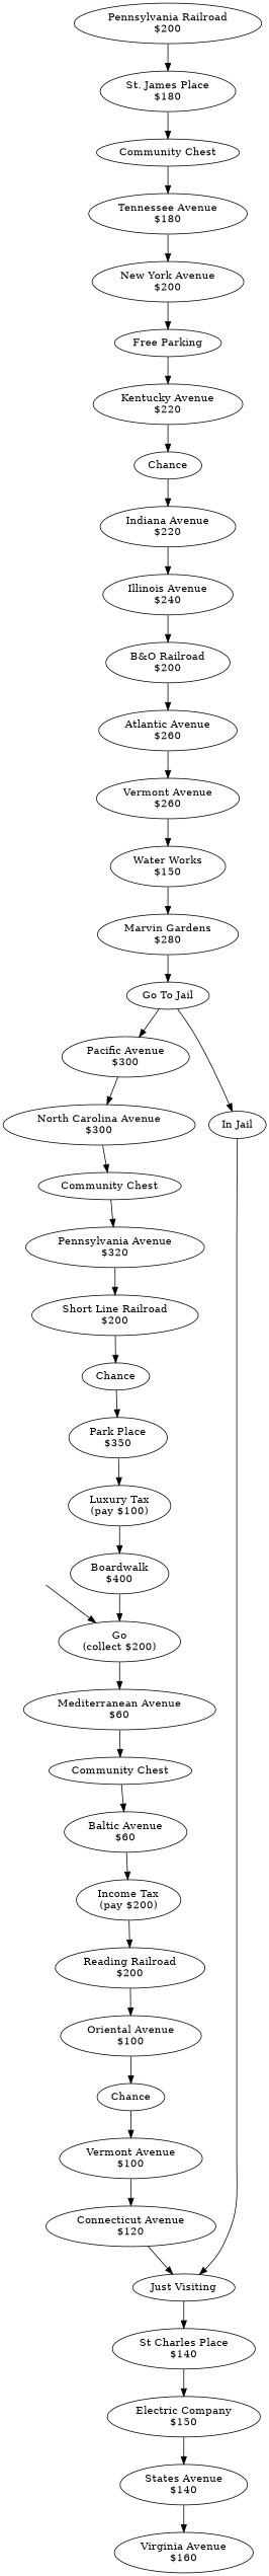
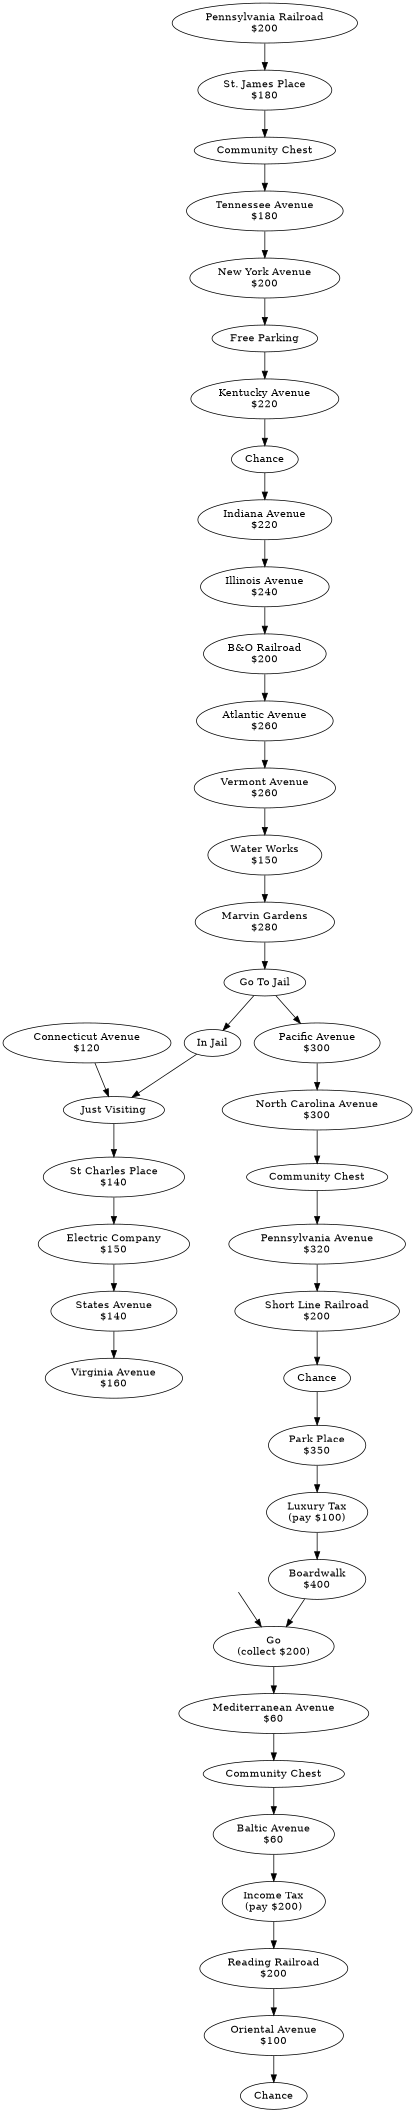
  strict digraph {
    fontname="DejaVu Serif"
    node [fontname="DejaVu Serif"]
    edge [fontname="DejaVu Serif"]
    start [style=invis]
    n2 [label="Go\n(collect $200)"]
    n3 [label="Mediterranean Avenue\n$60"]
    n4 [label="Community Chest"]
    n5 [label="Baltic Avenue\n$60"]
    n6 [label="Income Tax\n(pay $200)"]
    n7 [label="Reading Railroad\n$200"]
    n8 [label="Oriental Avenue\n$100"]
    n9 [label=Chance]
-   n10 [label="Vermont Avenue\n$100"]
    n11 [label="Connecticut Avenue\n$120"]
    n12 [label="Just Visiting"]
    n13 [label="St Charles Place\n$140"]
    n14 [label="In Jail"]
    n15 [label="Electric Company\n$150"]
    n16 [label="States Avenue\n$140"]
    n17 [label="Virginia Avenue\n$160"]
    n18 [label="Pennsylvania Railroad\n$200"]
    n19 [label="St. James Place\n$180"]
    n20 [label="Community Chest"]
    n21 [label="Tennessee Avenue\n$180"]
    n22 [label="New York Avenue\n$200"]
    n23 [label="Free Parking"]
    n24 [label="Kentucky Avenue\n$220"]
    n25 [label=Chance]
    n26 [label="Indiana Avenue\n$220"]
    n27 [label="Illinois Avenue\n$240"]
    n28 [label="B&O Railroad\n$200"]
    n29 [label="Atlantic Avenue\n$260"]
    n30 [label="Vermont Avenue\n$260"]
    n31 [label="Water Works\n$150"]
    n32 [label="Marvin Gardens\n$280"]
    n33 [label="Go To Jail"]
    n34 [label="Pacific Avenue\n$300"]
    n35 [label="North Carolina Avenue\n$300"]
    n36 [label="Community Chest"]
    n37 [label="Pennsylvania Avenue\n$320"]
    n38 [label="Short Line Railroad\n$200"]
    n39 [label=Chance]
    n40 [label="Park Place\n$350"]
    n41 [label="Luxury Tax\n(pay $100)"]
    n42 [label="Boardwalk\n$400"]
    start -> n2
    n2 -> n3
    n3 -> n4
    n4 -> n5
    n5 -> n6
    n6 -> n7
    n7 -> n8
    n8 -> n9
-   n9 -> n10
-   n10 -> n11
    n11 -> n12
    n12 -> n13
    n13 -> n15
    n14 -> n12
    n15 -> n16
    n16 -> n17
    n18 -> n19
    n19 -> n20
    n20 -> n21
    n21 -> n22
    n22 -> n23
    n23 -> n24
    n24 -> n25
    n25 -> n26
    n26 -> n27
    n27 -> n28
    n28 -> n29
    n29 -> n30
    n30 -> n31
    n31 -> n32
    n32 -> n33
    n33 -> n14
    n33 -> n34
    n34 -> n35
    n35 -> n36
    n36 -> n37
    n37 -> n38
    n38 -> n39
    n39 -> n40
    n40 -> n41
    n41 -> n42
    n42 -> n2
  }
